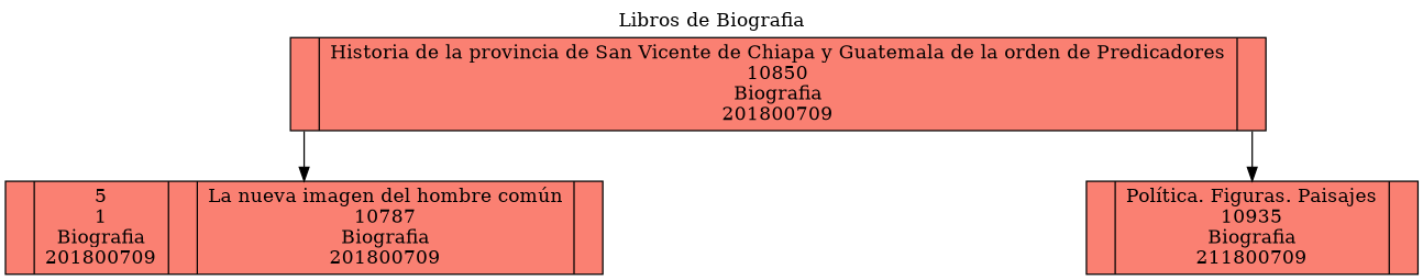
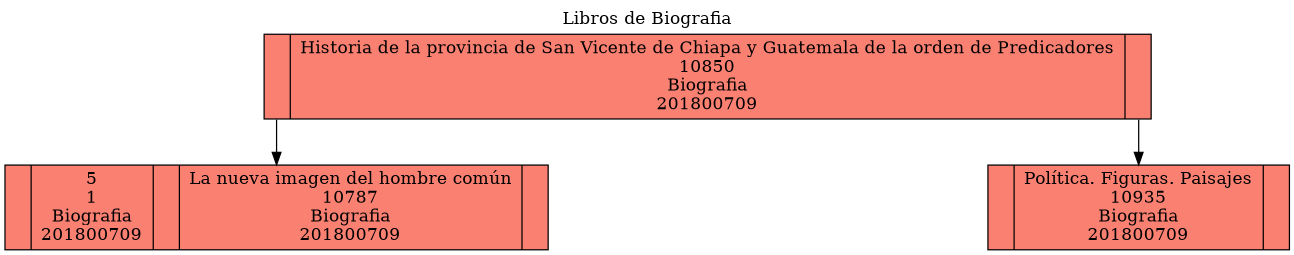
  digraph {
    label="Libros de Biografia"
    labelloc=t
    node [color=black fillcolor=salmon shape=record style=filled]
    n1 [height=.1 label="<f0> |Historia de la provincia de San Vicente de Chiapa y Guatemala de la orden de Predicadores\n10850\nBiografia\n201800709|<f1>"]
    n2 [height=.1 label="<f0> |5\n1\nBiografia\n201800709|<f1> |La nueva imagen del hombre común\n10787\nBiografia\n201800709|<f2>"]
-   n3 [height=.1 label="<f0> |Política. Figuras. Paisajes\n10935\nBiografia\n211800709|<f1>"]
+   n3 [height=.1 label="<f0> |Política. Figuras. Paisajes\n10935\nBiografia\n201800709|<f1>"]
    n1 -> n2 [tailport=f0]
    n1 -> n3 [tailport=f1]
  }
